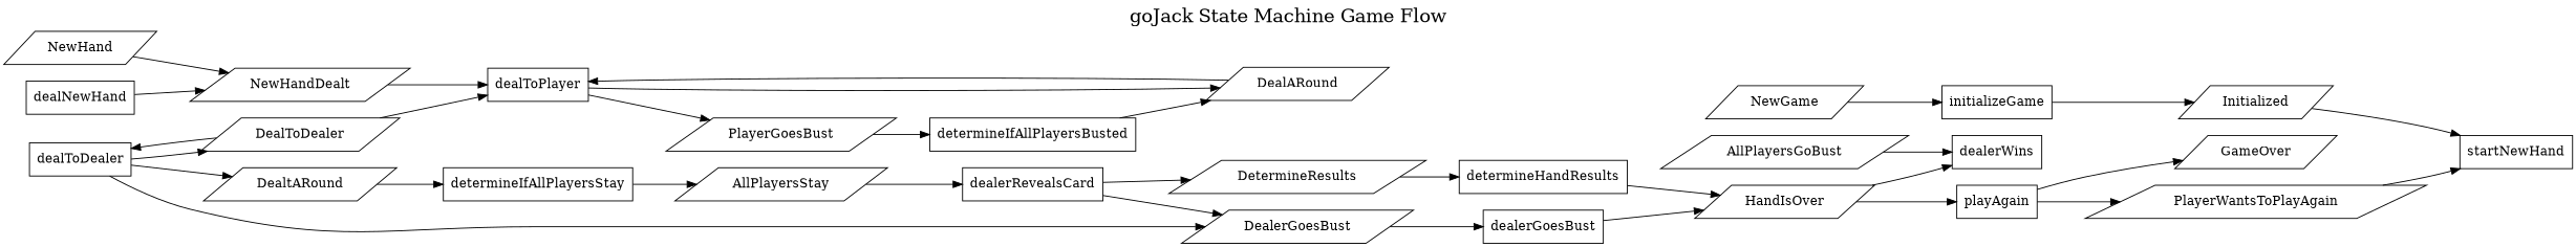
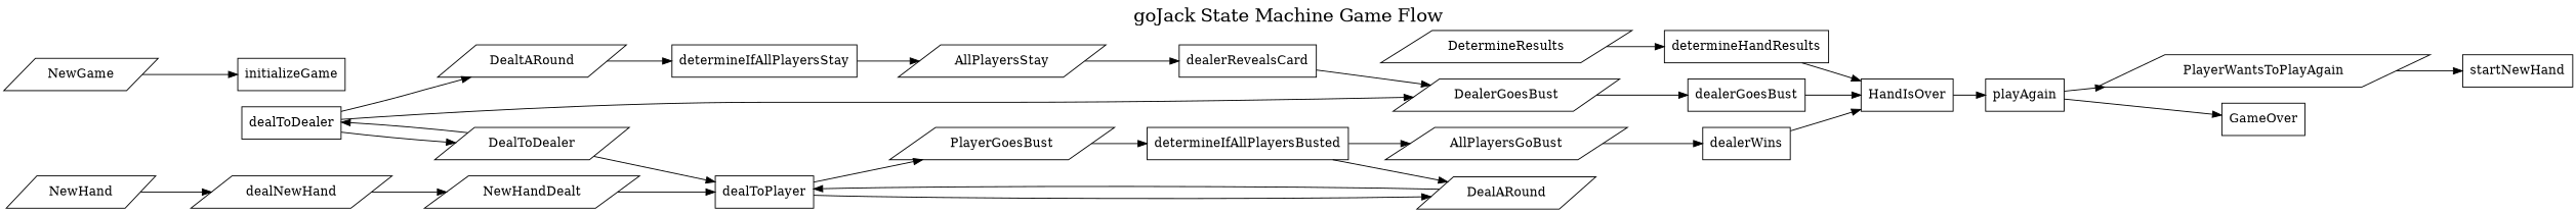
  digraph {
    fontsize=20
    label="goJack State Machine Game Flow"
    labelloc=t
    rankdir=LR
    node [shape=parallelogram]
    startNewHand [shape=box]
    PlayerWantsToPlayAgain
    determineIfAllPlayersBusted [shape=box]
    PlayerGoesBust
    DealARound
    AllPlayersGoBust
    dealToPlayer [shape=box]
    NewHandDealt
-   dealNewHand [shape=box]
+   dealNewHand
    NewHand
    initializeGame [shape=box]
    NewGame
-   Initialized
    playAgain [shape=box]
-   HandIsOver
-   GameOver
+   HandIsOver [shape=box]
+   GameOver [shape=box]
    determineHandResults [shape=box]
    DetermineResults
    determineIfAllPlayersStay [shape=box]
    DealtARound
    AllPlayersStay
    dealerGoesBust [shape=box]
    DealerGoesBust
    DealToDealer
    dealToDealer [shape=box]
    dealerRevealsCard [shape=box]
    dealerWins [shape=box]
    PlayerWantsToPlayAgain -> startNewHand
    determineIfAllPlayersBusted -> DealARound
+   determineIfAllPlayersBusted -> AllPlayersGoBust
    PlayerGoesBust -> determineIfAllPlayersBusted
    DealARound -> dealToPlayer
    AllPlayersGoBust -> dealerWins
    dealToPlayer -> PlayerGoesBust
    dealToPlayer -> DealARound
    NewHandDealt -> dealToPlayer
    dealNewHand -> NewHandDealt
-   NewHand -> NewHandDealt
-   initializeGame -> Initialized
+   NewHand -> dealNewHand
    NewGame -> initializeGame
-   Initialized -> startNewHand
    playAgain -> PlayerWantsToPlayAgain
    playAgain -> GameOver
    HandIsOver -> playAgain
    determineHandResults -> HandIsOver
    DetermineResults -> determineHandResults
    determineIfAllPlayersStay -> AllPlayersStay
    DealtARound -> determineIfAllPlayersStay
    AllPlayersStay -> dealerRevealsCard
    dealerGoesBust -> HandIsOver
    DealerGoesBust -> dealerGoesBust
    DealToDealer -> dealToPlayer
    DealToDealer -> dealToDealer
    dealToDealer -> DealtARound
    dealToDealer -> DealerGoesBust
    dealToDealer -> DealToDealer
-   dealerRevealsCard -> DetermineResults
    dealerRevealsCard -> DealerGoesBust
-   HandIsOver -> dealerWins
+   dealerWins -> HandIsOver
  }
